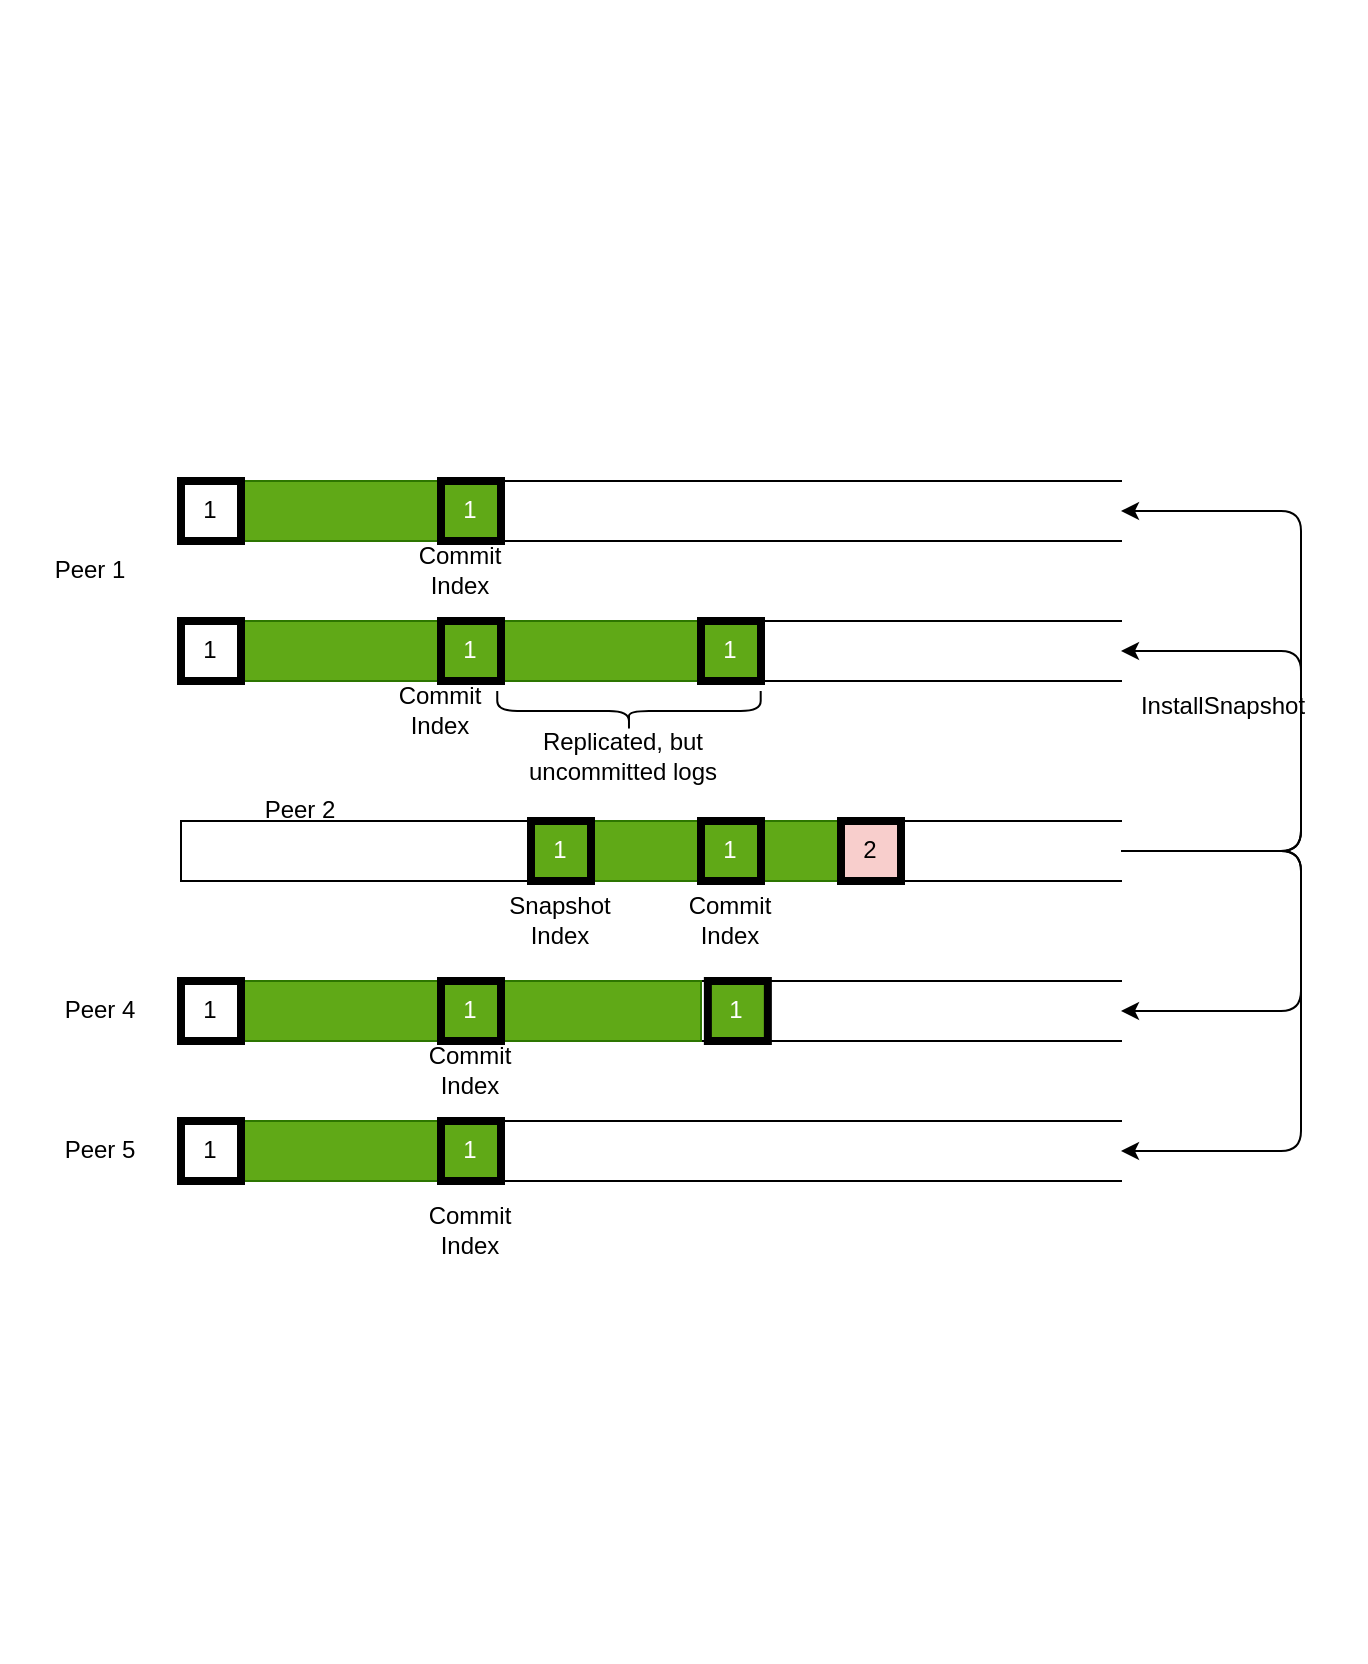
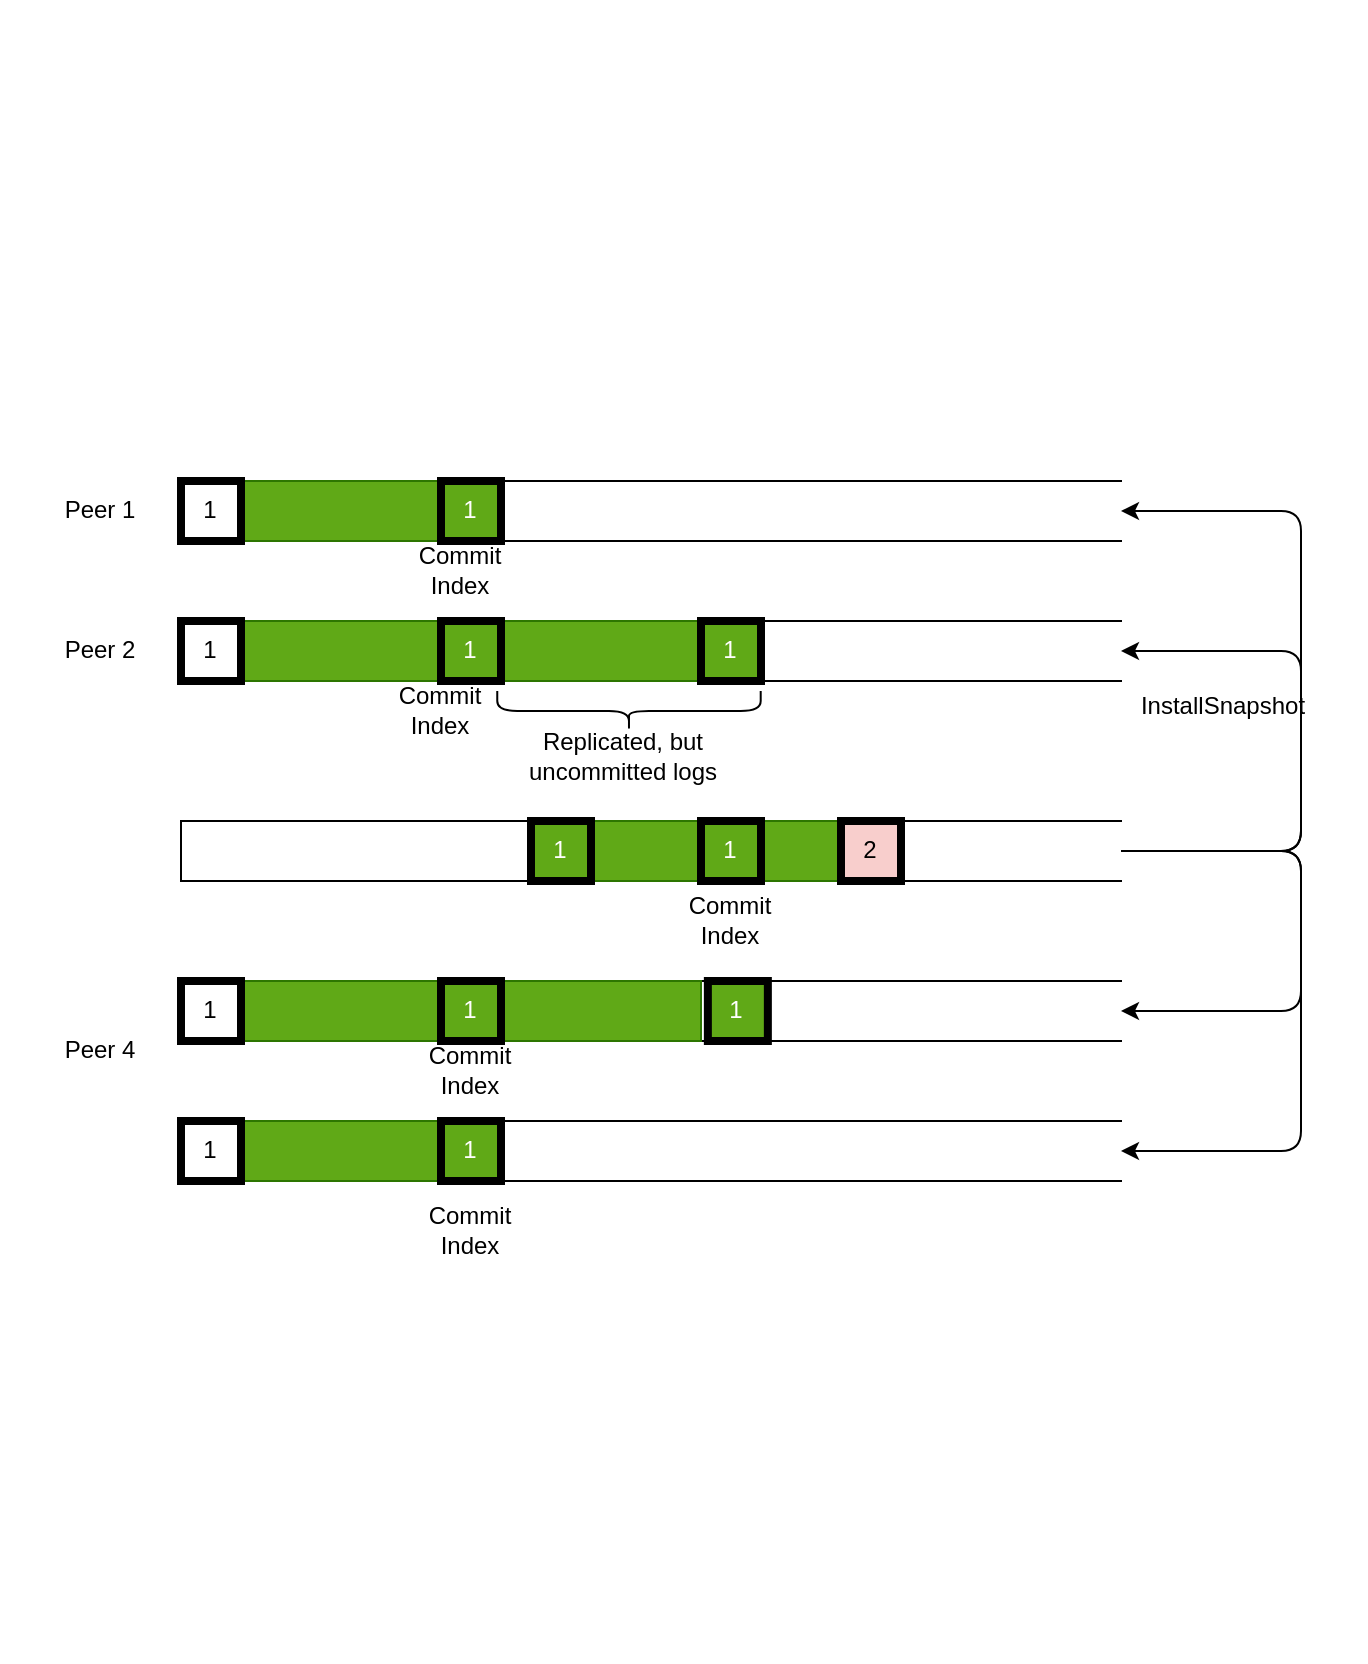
  <mxCell id="0" />
  <mxCell id="1" parent="0" />
  <mxCell id="2" value="" style="shape=partialRectangle;whiteSpace=wrap;html=1;bottom=1;right=1;left=1;top=0;fillColor=none;routingCenterX=-0.5;rotation=90;" parent="1" vertex="1"><mxGeometry x="310" width="30" height="470" as="geometry" y="190" /></mxCell>
  <mxCell id="3" value="" style="shape=partialRectangle;whiteSpace=wrap;html=1;bottom=1;right=1;left=1;top=0;fillColor=none;routingCenterX=-0.5;rotation=90;" parent="1" vertex="1"><mxGeometry x="310" y="270" width="30" height="470" as="geometry" /></mxCell>
  <mxCell id="4" value="" style="shape=partialRectangle;whiteSpace=wrap;html=1;bottom=1;right=1;left=1;top=0;fillColor=none;routingCenterX=-0.5;rotation=90;" parent="1" vertex="1"><mxGeometry x="310" y="340" width="30" height="470" as="geometry" /></mxCell>
  <mxCell id="5" value="" style="rounded=0;whiteSpace=wrap;html=1;fillColor=#60a917;fontColor=#ffffff;strokeColor=#2D7600;" parent="1" vertex="1"><mxGeometry x="280" y="410" width="150" height="30" as="geometry" /></mxCell>
  <mxCell id="6" value="" style="rounded=0;whiteSpace=wrap;html=1;fillColor=#60a917;fontColor=#ffffff;strokeColor=#2D7600;" parent="1" vertex="1"><mxGeometry x="90" y="490" width="260" height="30" as="geometry" /></mxCell>
  <mxCell id="7" value="" style="rounded=0;whiteSpace=wrap;html=1;fillColor=#60a917;fontColor=#ffffff;strokeColor=#2D7600;" parent="1" vertex="1"><mxGeometry x="90" y="560" width="160" height="30" as="geometry" /></mxCell>
- <mxCell id="8" value="Peer 1" style="text;html=1;strokeColor=none;fillColor=none;align=center;verticalAlign=middle;whiteSpace=wrap;rounded=0;" parent="1" vertex="1"><mxGeometry x="15" y="270" width="60" height="30" as="geometry" /></mxCell>
- <mxCell id="9" value="Peer 2" style="text;html=1;strokeColor=none;fillColor=none;align=center;verticalAlign=middle;whiteSpace=wrap;rounded=0;" parent="1" vertex="1"><mxGeometry x="120" y="390" width="60" height="30" as="geometry" /></mxCell>
- <mxCell id="10" value="Peer 4" style="text;html=1;strokeColor=none;fillColor=none;align=center;verticalAlign=middle;whiteSpace=wrap;rounded=0;" parent="1" vertex="1"><mxGeometry x="20" y="490" width="60" height="30" as="geometry" /></mxCell>
- <mxCell id="11" value="Peer 5" style="text;html=1;strokeColor=none;fillColor=none;align=center;verticalAlign=middle;whiteSpace=wrap;rounded=0;" parent="1" vertex="1"><mxGeometry x="20" y="560" width="60" height="30" as="geometry" /></mxCell>
+ <mxCell id="8" value="Peer 1" style="text;html=1;strokeColor=none;fillColor=none;align=center;verticalAlign=middle;whiteSpace=wrap;rounded=0;" parent="1" vertex="1"><mxGeometry x="20" y="240" width="60" height="30" as="geometry" /></mxCell>
+ <mxCell id="9" value="Peer 2" style="text;html=1;strokeColor=none;fillColor=none;align=center;verticalAlign=middle;whiteSpace=wrap;rounded=0;" parent="1" vertex="1"><mxGeometry x="20" y="310" width="60" height="30" as="geometry" /></mxCell>
+ <mxCell id="10" value="Peer 4" style="text;html=1;strokeColor=none;fillColor=none;align=center;verticalAlign=middle;whiteSpace=wrap;rounded=0;" parent="1" vertex="1"><mxGeometry x="20" y="510" width="60" height="30" as="geometry" /></mxCell>
  <mxCell id="12" value="1" style="rounded=0;whiteSpace=wrap;html=1;fillColor=#60a917;fontColor=#ffffff;strokeColor=#000000;strokeWidth=4;" parent="1" vertex="1"><mxGeometry x="350" y="410" width="30" height="30" as="geometry" /></mxCell>
  <mxCell id="13" value="1" style="rounded=0;whiteSpace=wrap;html=1;fillColor=#60a917;fontColor=#ffffff;strokeColor=#000000;strokeWidth=4;" parent="1" vertex="1"><mxGeometry x="353.43" y="490" width="30" height="30" as="geometry" /></mxCell>
  <mxCell id="14" value="1" style="rounded=0;whiteSpace=wrap;html=1;fillColor=#60a917;fontColor=#ffffff;strokeColor=#000000;strokeWidth=4;" parent="1" vertex="1"><mxGeometry x="220" y="560" width="30" height="30" as="geometry" /></mxCell>
  <mxCell id="15" value="" style="shape=partialRectangle;whiteSpace=wrap;html=1;bottom=1;right=1;left=1;top=0;fillColor=none;routingCenterX=-0.5;rotation=90;" parent="1" vertex="1"><mxGeometry x="310" y="90" width="30" height="470" as="geometry" /></mxCell>
  <mxCell id="16" value="" style="rounded=0;whiteSpace=wrap;html=1;fillColor=#60a917;fontColor=#ffffff;strokeColor=#2D7600;" parent="1" vertex="1"><mxGeometry x="90" y="310" width="270" height="30" as="geometry" /></mxCell>
  <mxCell id="17" value="1" style="rounded=0;whiteSpace=wrap;html=1;fillColor=#60a917;fontColor=#ffffff;strokeColor=#000000;strokeWidth=4;" parent="1" vertex="1"><mxGeometry x="350" y="310" width="30" height="30" as="geometry" /></mxCell>
  <mxCell id="18" value="" style="shape=partialRectangle;whiteSpace=wrap;html=1;bottom=1;right=1;left=1;top=0;fillColor=none;routingCenterX=-0.5;rotation=90;" parent="1" vertex="1"><mxGeometry x="310" y="20" width="30" height="470" as="geometry" /></mxCell>
  <mxCell id="19" value="" style="rounded=0;whiteSpace=wrap;html=1;fillColor=#60a917;fontColor=#ffffff;strokeColor=#2D7600;" parent="1" vertex="1"><mxGeometry x="90" y="240" width="150" height="30" as="geometry" /></mxCell>
  <mxCell id="20" value="1" style="rounded=0;whiteSpace=wrap;html=1;fillColor=#60a917;fontColor=#ffffff;strokeColor=#000000;strokeWidth=4;" parent="1" vertex="1"><mxGeometry x="220" y="240" width="30" height="30" as="geometry" /></mxCell>
  <mxCell id="21" value="Commit Index" style="text;html=1;strokeColor=none;fillColor=none;align=center;verticalAlign=middle;whiteSpace=wrap;rounded=0;" parent="1" vertex="1"><mxGeometry x="335" y="440" width="60" height="40" as="geometry" /></mxCell>
  <mxCell id="22" value="1" style="rounded=0;whiteSpace=wrap;html=1;fillColor=#60a917;fontColor=#ffffff;strokeColor=#000000;strokeWidth=4;" parent="1" vertex="1"><mxGeometry x="220" y="490" width="30" height="30" as="geometry" /></mxCell>
  <mxCell id="23" value="Commit Index" style="text;html=1;strokeColor=none;fillColor=none;align=center;verticalAlign=middle;whiteSpace=wrap;rounded=0;" parent="1" vertex="1"><mxGeometry x="205" y="520" width="60" height="30" as="geometry" /></mxCell>
  <mxCell id="24" value="Commit Index" style="text;html=1;strokeColor=none;fillColor=none;align=center;verticalAlign=middle;whiteSpace=wrap;rounded=0;" parent="1" vertex="1"><mxGeometry x="190" y="340" width="60" height="30" as="geometry" /></mxCell>
  <mxCell id="25" value="1" style="rounded=0;whiteSpace=wrap;html=1;fillColor=#60a917;fontColor=#ffffff;strokeColor=#000000;strokeWidth=4;" parent="1" vertex="1"><mxGeometry x="220" y="310" width="30" height="30" as="geometry" /></mxCell>
  <mxCell id="26" value="Commit Index" style="text;html=1;strokeColor=none;fillColor=none;align=center;verticalAlign=middle;whiteSpace=wrap;rounded=0;" parent="1" vertex="1"><mxGeometry x="205" y="600" width="60" height="30" as="geometry" /></mxCell>
  <mxCell id="27" value="" style="shape=curlyBracket;whiteSpace=wrap;html=1;rounded=1;rotation=-90;" parent="1" vertex="1"><mxGeometry x="303.99" y="289.14" width="20" height="131.72" as="geometry" /></mxCell>
  <mxCell id="28" value="Replicated, but uncommitted logs" style="text;html=1;strokeColor=none;fillColor=none;align=center;verticalAlign=middle;whiteSpace=wrap;rounded=0;" parent="1" vertex="1"><mxGeometry x="254.86" y="363.44" width="113.43" height="30" as="geometry" /></mxCell>
  <mxCell id="29" value="Commit Index" style="text;html=1;strokeColor=none;fillColor=none;align=center;verticalAlign=middle;whiteSpace=wrap;rounded=0;" parent="1" vertex="1"><mxGeometry x="200" y="270" width="60" height="30" as="geometry" /></mxCell>
  <mxCell id="30" value="&lt;font color=&quot;#000000&quot;&gt;1&lt;/font&gt;" style="rounded=0;whiteSpace=wrap;html=1;strokeWidth=4;fillColor=#FFFFFF;strokeColor=#000000;" parent="1" vertex="1"><mxGeometry x="90" y="240" width="30" height="30" as="geometry" /></mxCell>
  <mxCell id="31" value="&lt;font color=&quot;#000000&quot;&gt;1&lt;/font&gt;" style="rounded=0;whiteSpace=wrap;html=1;strokeWidth=4;fillColor=#FFFFFF;strokeColor=#000000;" parent="1" vertex="1"><mxGeometry x="90" y="310" width="30" height="30" as="geometry" /></mxCell>
  <mxCell id="32" value="&lt;font color=&quot;#000000&quot;&gt;1&lt;/font&gt;" style="rounded=0;whiteSpace=wrap;html=1;strokeWidth=4;fillColor=#FFFFFF;strokeColor=#000000;" parent="1" vertex="1"><mxGeometry x="90" y="490" width="30" height="30" as="geometry" /></mxCell>
  <mxCell id="33" value="&lt;font color=&quot;#000000&quot;&gt;1&lt;/font&gt;" style="rounded=0;whiteSpace=wrap;html=1;strokeWidth=4;fillColor=#FFFFFF;strokeColor=#000000;" parent="1" vertex="1"><mxGeometry x="90" y="560" width="30" height="30" as="geometry" /></mxCell>
- <mxCell id="34" value="Snapshot&lt;br&gt;Index" style="text;html=1;strokeColor=none;fillColor=none;align=center;verticalAlign=middle;whiteSpace=wrap;rounded=0;" parent="1" vertex="1"><mxGeometry x="250" y="445" width="60" height="30" as="geometry" /></mxCell>
  <mxCell id="35" value="&lt;font color=&quot;#000000&quot;&gt;2&lt;/font&gt;" style="rounded=0;whiteSpace=wrap;html=1;strokeWidth=4;fillColor=#f8cecc;strokeColor=#000000;" parent="1" vertex="1"><mxGeometry x="420" y="410" width="30" height="30" as="geometry" /></mxCell>
  <mxCell id="36" value="" style="edgeStyle=elbowEdgeStyle;elbow=horizontal;endArrow=classic;html=1;entryX=0.5;entryY=0;entryDx=0;entryDy=0;exitX=0.5;exitY=0;exitDx=0;exitDy=0;" parent="1" source="2" target="15" edge="1"><mxGeometry width="50" height="50" relative="1" as="geometry"><mxPoint x="570" y="420.86" as="sourcePoint" /><mxPoint x="630" y="330" as="targetPoint" /><Array as="points"><mxPoint x="650" y="380" /></Array></mxGeometry></mxCell>
  <mxCell id="37" value="" style="edgeStyle=elbowEdgeStyle;elbow=horizontal;endArrow=classic;html=1;entryX=0.5;entryY=0;entryDx=0;entryDy=0;exitX=0.5;exitY=0;exitDx=0;exitDy=0;" parent="1" source="2" target="18" edge="1"><mxGeometry width="50" height="50" relative="1" as="geometry"><mxPoint x="570" y="435" as="sourcePoint" /><mxPoint x="570" y="335" as="targetPoint" /><Array as="points"><mxPoint x="650" y="340" /></Array></mxGeometry></mxCell>
  <mxCell id="38" value="" style="edgeStyle=elbowEdgeStyle;elbow=horizontal;endArrow=classic;html=1;entryX=0.5;entryY=0;entryDx=0;entryDy=0;exitX=0.5;exitY=0;exitDx=0;exitDy=0;" parent="1" source="2" target="3" edge="1"><mxGeometry width="50" height="50" relative="1" as="geometry"><mxPoint x="560" y="420.86" as="sourcePoint" /><mxPoint x="560" y="320.86" as="targetPoint" /><Array as="points"><mxPoint x="650" y="375.86" /></Array></mxGeometry></mxCell>
  <mxCell id="39" value="" style="edgeStyle=elbowEdgeStyle;elbow=horizontal;endArrow=classic;html=1;entryX=0.5;entryY=0;entryDx=0;entryDy=0;exitX=0.5;exitY=0;exitDx=0;exitDy=0;" parent="1" source="2" target="4" edge="1"><mxGeometry width="50" height="50" relative="1" as="geometry"><mxPoint x="570" y="435" as="sourcePoint" /><mxPoint x="570" y="515" as="targetPoint" /><Array as="points"><mxPoint x="650" y="500" /></Array></mxGeometry></mxCell>
  <mxCell id="40" value="InstallSnapshot" style="text;html=1;strokeColor=none;fillColor=none;align=center;verticalAlign=middle;whiteSpace=wrap;rounded=0;" parent="1" vertex="1"><mxGeometry x="561" y="338.44" width="101" height="30" as="geometry" /></mxCell>
  <mxCell id="41" value="1" style="rounded=0;whiteSpace=wrap;html=1;fillColor=#60a917;fontColor=#ffffff;strokeColor=#000000;strokeWidth=4;" vertex="1" parent="1"><mxGeometry x="265" y="410" width="30" height="30" as="geometry" /></mxCell>
